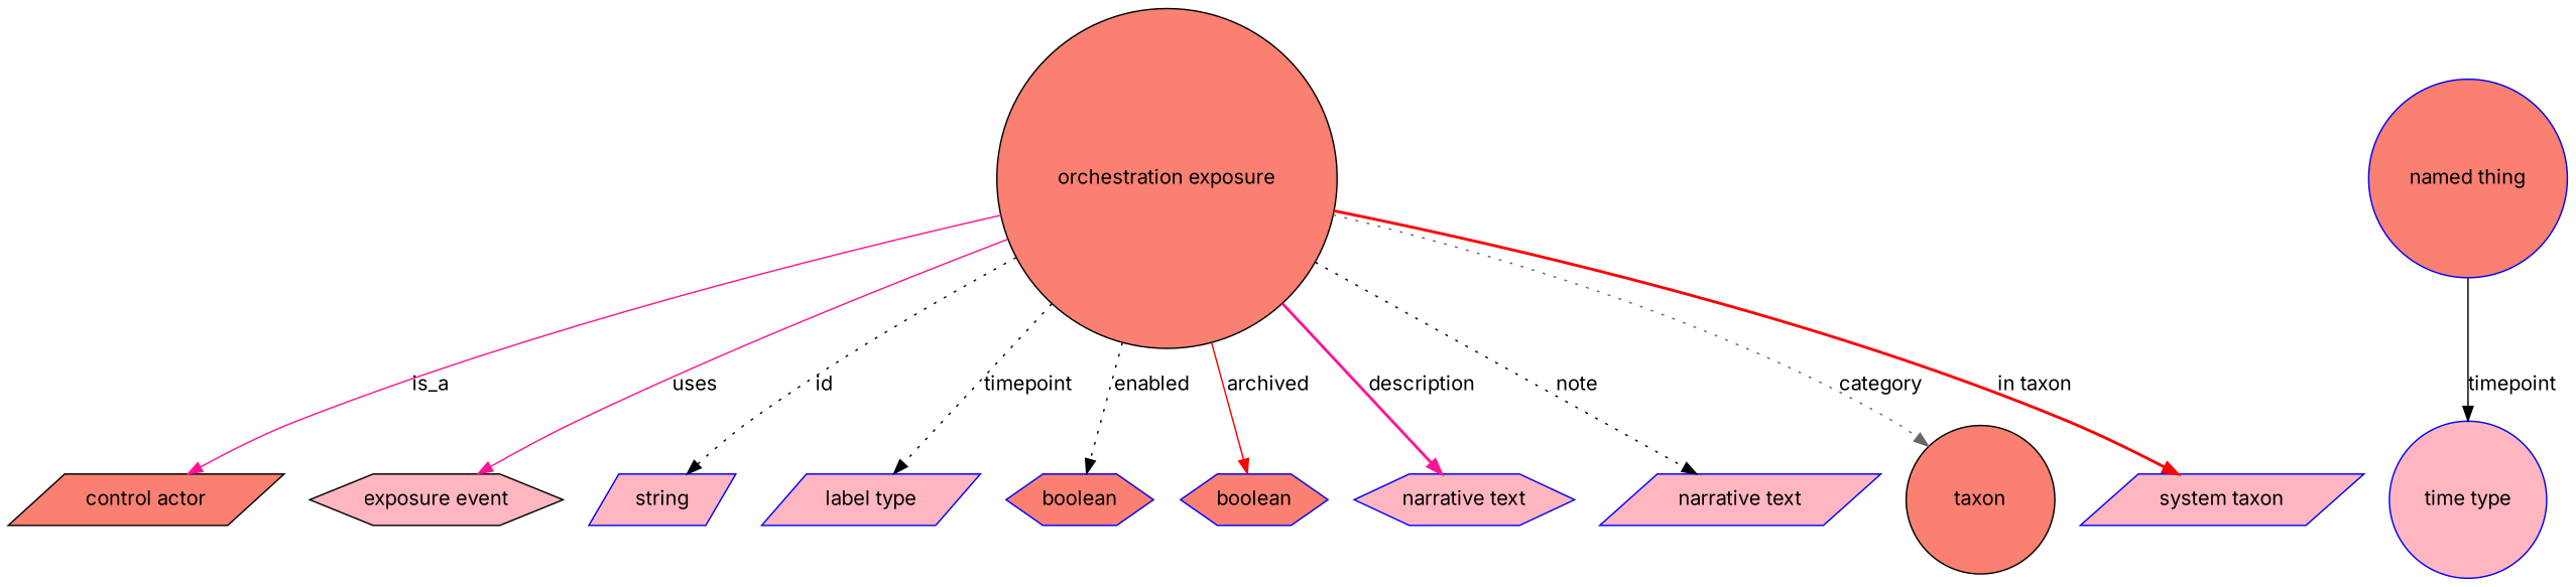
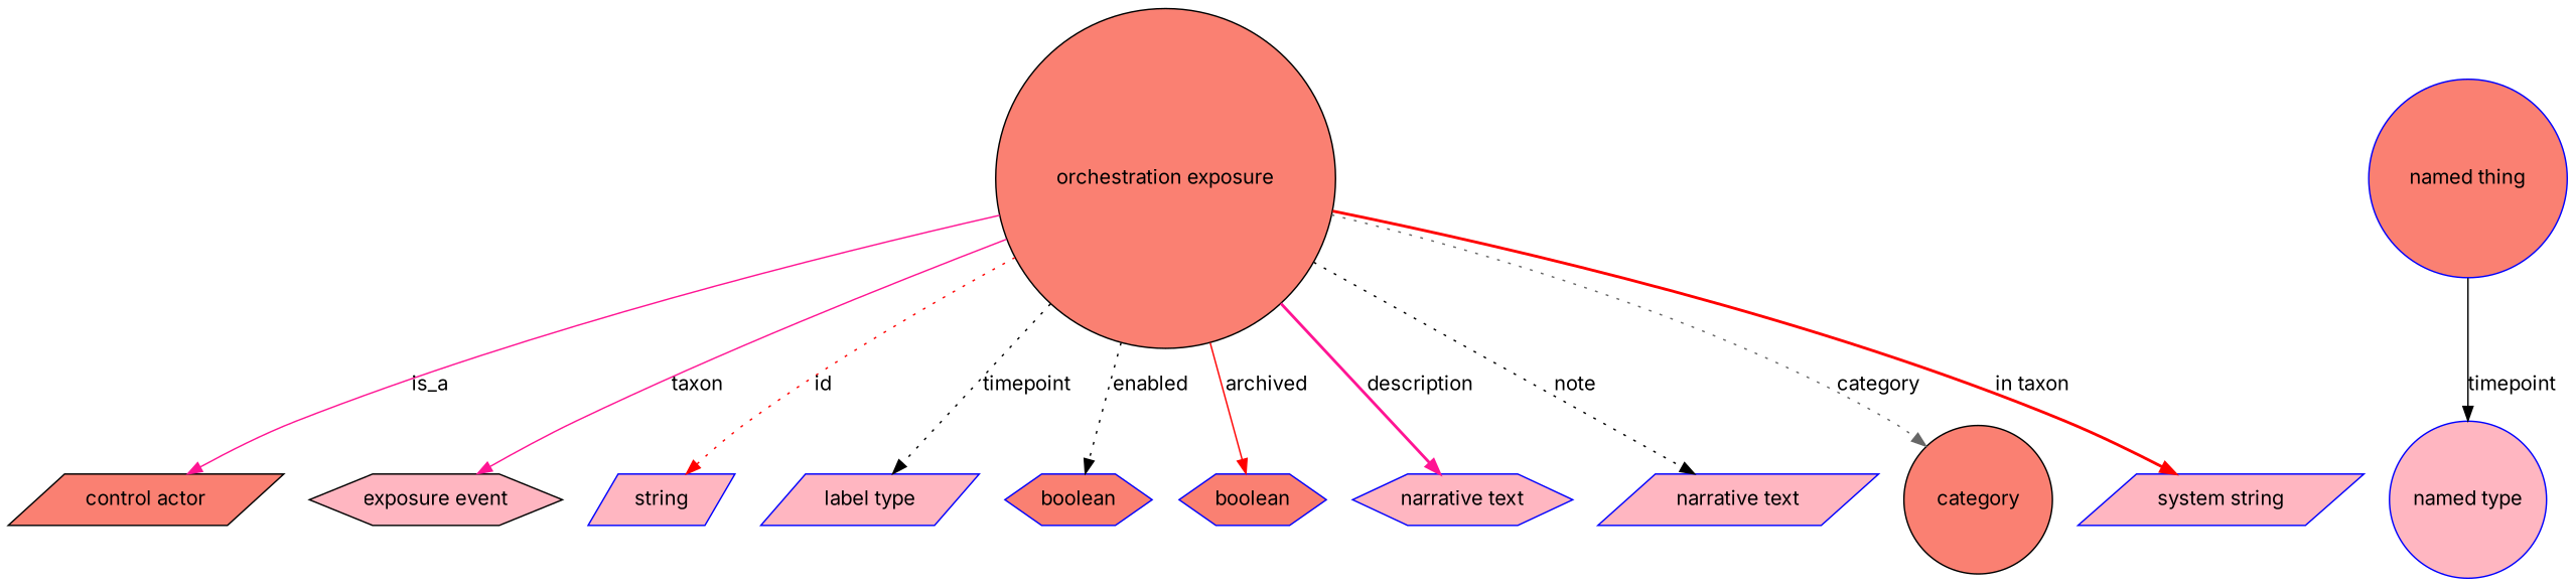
  digraph {
    fontname=Inter
    node [fillcolor=lightpink fontname=Inter shape=parallelogram style=filled color=blue]
    edge [color=black fontname=Inter style=dotted]
    n1 [fillcolor=salmon height=0.5 label="orchestration exposure" shape=circle width=3.3039 color=""]
    "control actor" [fillcolor=salmon height=0.5 width=1.9859 color=""]
    "exposure event" [height=0.5 shape=hexagon width=2.2748 color=""]
    n4 [height=0.5 label=string width=1.0652]
    n5 [height=0.5 label="label type" width=1.5707]
    n6 [fillcolor=salmon height=0.5 label=boolean shape=hexagon width=1.2999]
    n7 [fillcolor=salmon height=0.5 label=boolean shape=hexagon width=1.2999]
    n8 [height=0.5 label="narrative text" shape=hexagon width=2.0943]
    n9 [height=0.5 label="narrative text" width=2.0943]
-   category [fillcolor=salmon height=0.5 shape=circle width=1.4443 label=taxon color=""]
-   n11 [height=0.5 label="system taxon" width=2.022]
-   n12 [height=0.5 label="time type" shape=circle width=1.5346]
+   category [fillcolor=salmon height=0.5 shape=circle width=1.4443 color=""]
+   n11 [height=0.5 label="system string" width=2.022]
+   n12 [height=0.5 label="named type" shape=circle width=1.5346]
    n13 [fillcolor=salmon height=0.5 label="named thing" shape=circle width=1.9318]
    n1 -> "control actor" [color=deeppink label=is_a style=solid]
-   n1 -> "exposure event" [color=deeppink label=uses style=solid]
-   n1 -> n4 [label=id]
+   n1 -> "exposure event" [color=deeppink label=taxon style=solid]
+   n1 -> n4 [color=red label=id]
    n1 -> n5 [label=timepoint]
    n1 -> n6 [label=enabled]
    n1 -> n7 [color=red label=archived style=solid]
    n1 -> n8 [color=deeppink label=description style=bold]
    n1 -> n9 [label=note]
    n1 -> category [color=gray40 label=category]
    n1 -> n11 [color=red label="in taxon" style=bold]
    n13 -> n12 [label=timepoint style=solid]
  }
